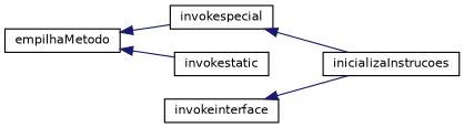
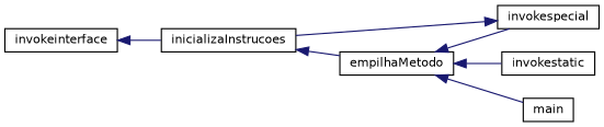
  digraph {
    rankdir=LR
    node [color=black fillcolor=white fontname=Helvetica fontsize=10 shape=record style=filled]
    edge [color=midnightblue dir=back fontname=Helvetica fontsize=10 labelfontname=Helvetica labelfontsize=10 style=solid]
    n1 [height=0.2 label=inicializaInstrucoes width=0.4]
    n2 [height=0.2 label=empilhaMetodo width=0.4]
    n3 [height=0.2 label=invokespecial width=0.4]
    n4 [height=0.2 label=invokestatic width=0.4]
+   n5 [height=0.2 label=main width=0.4]
    n6 [height=0.2 label=invokeinterface width=0.4]
+   n1 -> n2
    n2 -> n3
    n2 -> n4
+   n2 -> n5
    n3 -> n1
    n6 -> n1
  }
